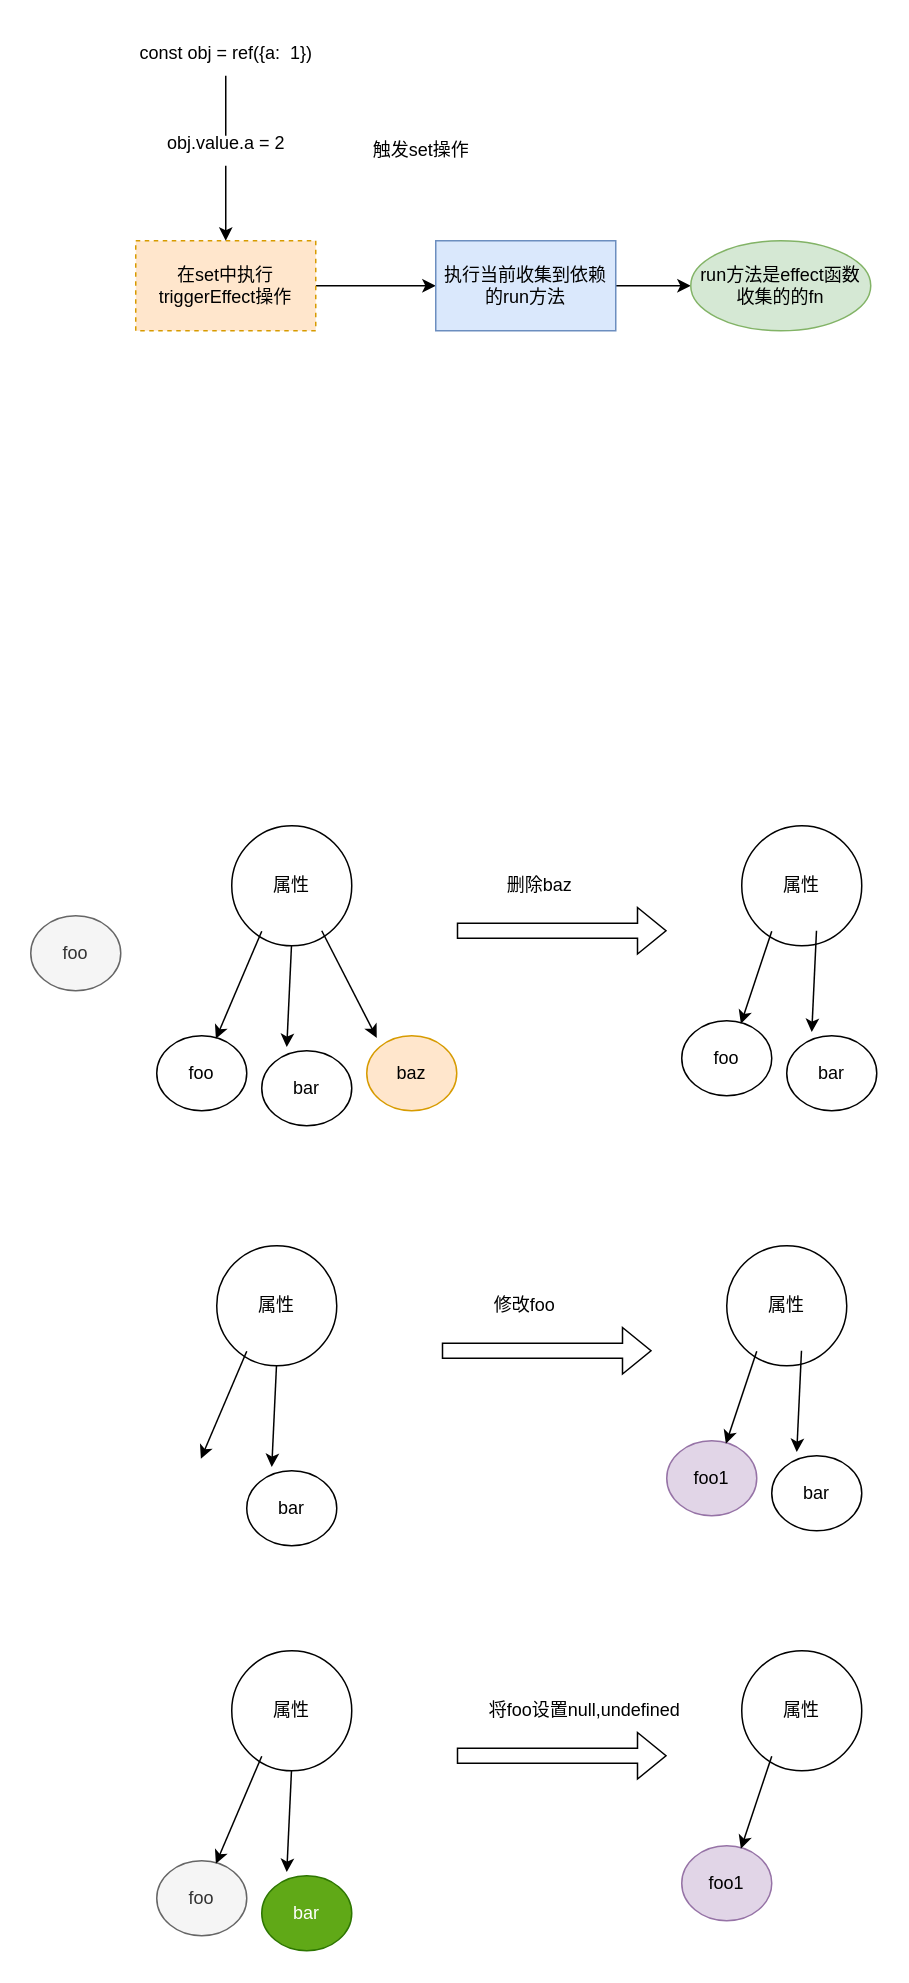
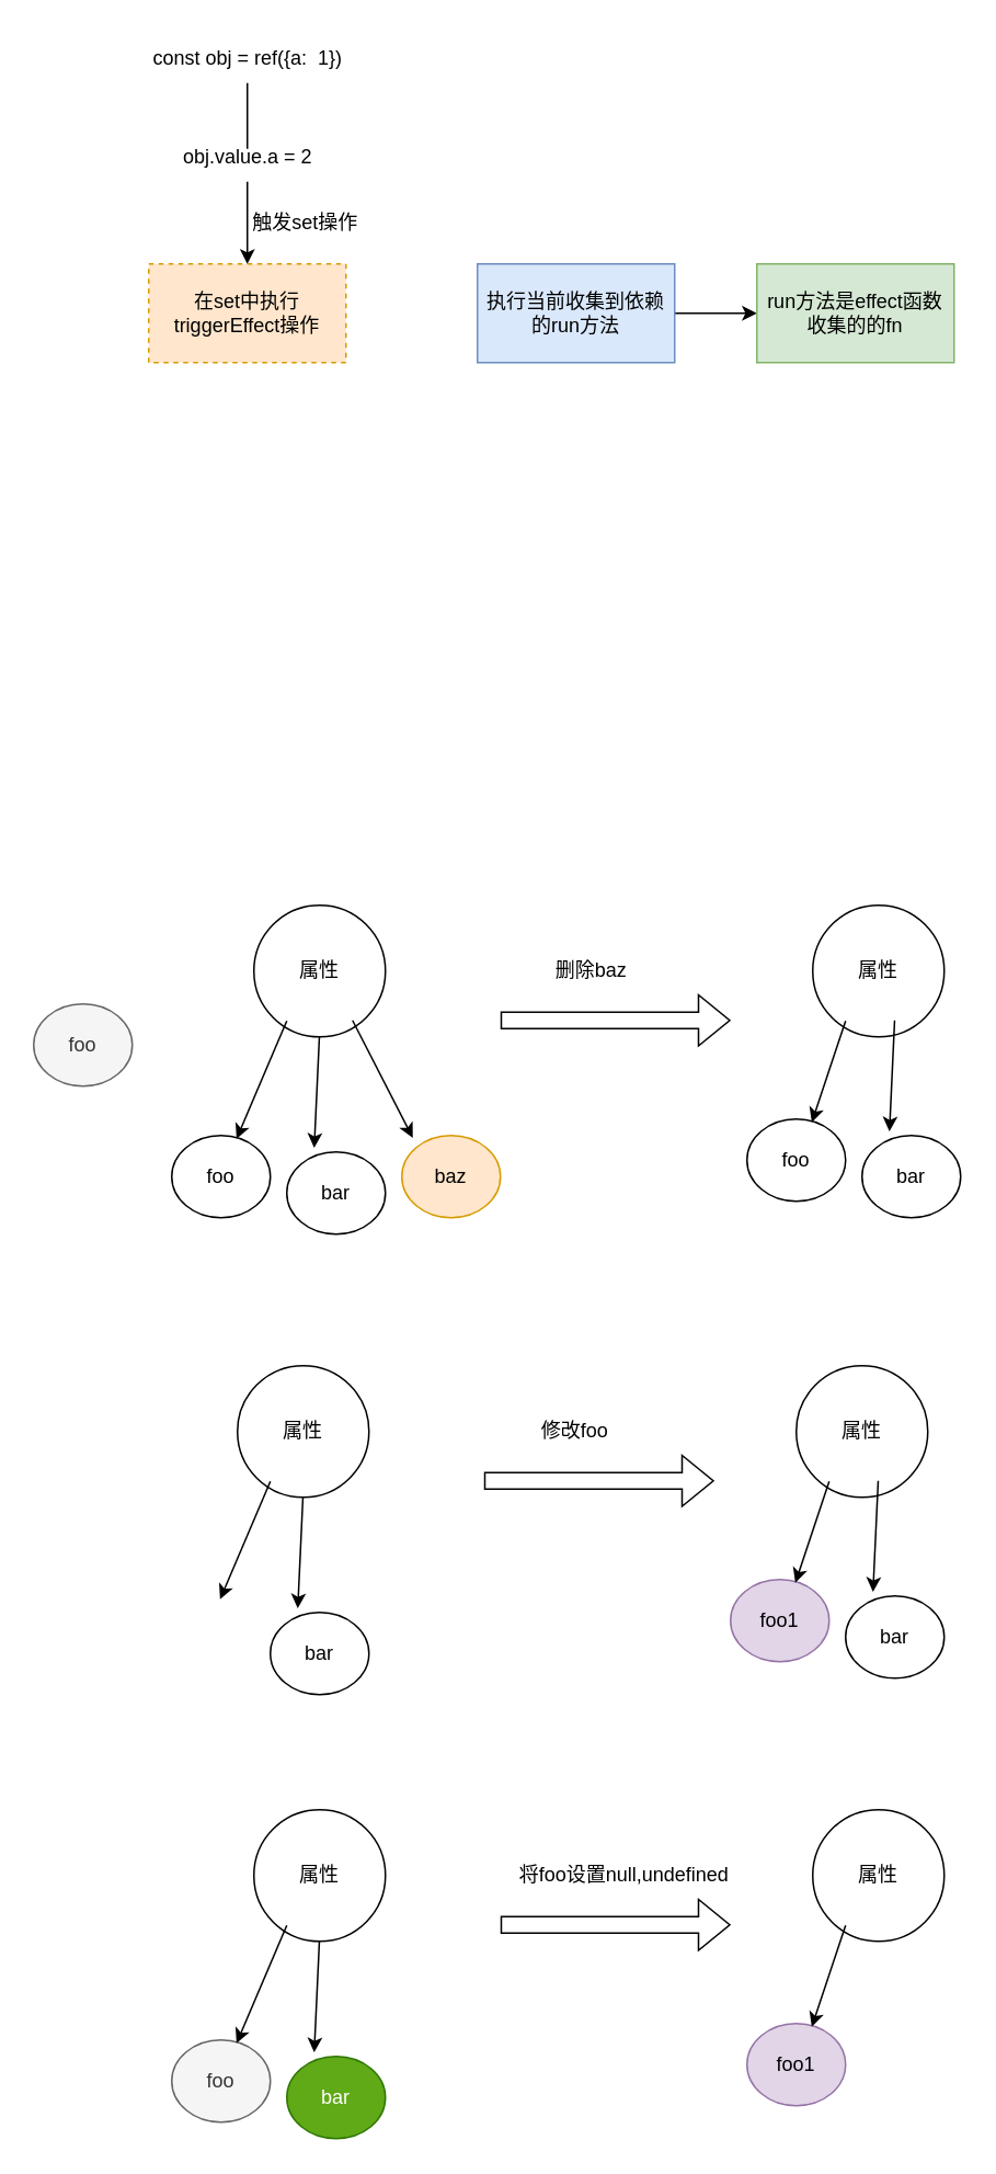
  <mxCell id="0" />
  <mxCell id="1" parent="0" />
  <mxCell id="2" value="const obj = ref({a:&amp;nbsp; 1})" style="text;html=1;align=center;verticalAlign=middle;resizable=0;points=[];autosize=1;strokeColor=none;fillColor=none;" vertex="1" parent="1"><mxGeometry x="80" y="20" width="140" height="30" as="geometry" /></mxCell>
- <mxCell id="3" value="" style="edgeStyle=orthogonalEdgeStyle;rounded=0;orthogonalLoop=1;jettySize=auto;html=1;" edge="1" parent="1" source="4" target="10"><mxGeometry relative="1" as="geometry" /></mxCell>
  <mxCell id="4" value="在set中执行triggerEffect操作" style="whiteSpace=wrap;html=1;fillColor=#ffe6cc;strokeColor=#d79b00;dashed=1;" vertex="1" parent="1"><mxGeometry x="90" y="160" width="120" height="60" as="geometry" /></mxCell>
  <mxCell id="5" style="edgeStyle=orthogonalEdgeStyle;rounded=0;orthogonalLoop=1;jettySize=auto;html=1;entryX=0.5;entryY=0;entryDx=0;entryDy=0;" edge="1" parent="1" source="6" target="4"><mxGeometry relative="1" as="geometry" /></mxCell>
  <mxCell id="6" value="obj.value.a = 2" style="text;html=1;align=center;verticalAlign=middle;resizable=0;points=[];autosize=1;strokeColor=none;fillColor=none;" vertex="1" parent="1"><mxGeometry x="100" y="80" width="100" height="30" as="geometry" /></mxCell>
  <mxCell id="7" value="" style="edgeStyle=orthogonalEdgeStyle;rounded=0;orthogonalLoop=1;jettySize=auto;html=1;endArrow=none;" edge="1" parent="1" source="2"><mxGeometry relative="1" as="geometry"><mxPoint x="150" y="50" as="sourcePoint" /><mxPoint x="150" y="90" as="targetPoint" /></mxGeometry></mxCell>
- <mxCell id="8" value="触发set操作" style="text;html=1;align=center;verticalAlign=middle;resizable=0;points=[];autosize=1;strokeColor=none;fillColor=none;" vertex="1" parent="1"><mxGeometry x="235" y="85" width="90" height="30" as="geometry" /></mxCell>
+ <mxCell id="8" value="触发set操作" style="text;html=1;align=center;verticalAlign=middle;resizable=0;points=[];autosize=1;strokeColor=none;fillColor=none;" vertex="1" parent="1"><mxGeometry x="140" y="120" width="90" height="30" as="geometry" /></mxCell>
  <mxCell id="9" value="" style="edgeStyle=orthogonalEdgeStyle;rounded=0;orthogonalLoop=1;jettySize=auto;html=1;" edge="1" parent="1" source="10" target="11"><mxGeometry relative="1" as="geometry" /></mxCell>
  <mxCell id="10" value="执行当前收集到依赖的run方法" style="whiteSpace=wrap;html=1;fillColor=#dae8fc;strokeColor=#6c8ebf;" vertex="1" parent="1"><mxGeometry x="290" y="160" width="120" height="60" as="geometry" /></mxCell>
- <mxCell id="11" value="run方法是effect函数收集的的fn" style="ellipse;whiteSpace=wrap;html=1;fillColor=#d5e8d4;strokeColor=#82b366;" vertex="1" parent="1"><mxGeometry x="460" y="160" width="120" height="60" as="geometry" /></mxCell>
+ <mxCell id="11" value="run方法是effect函数收集的的fn" style="whiteSpace=wrap;html=1;fillColor=#d5e8d4;strokeColor=#82b366;" vertex="1" parent="1"><mxGeometry x="460" y="160" width="120" height="60" as="geometry" /></mxCell>
  <mxCell id="12" value="属性" style="ellipse;whiteSpace=wrap;html=1;aspect=fixed;" vertex="1" parent="1"><mxGeometry x="154" y="550" width="80" height="80" as="geometry" /></mxCell>
  <mxCell id="13" value="" style="endArrow=classic;html=1;rounded=0;exitX=0.278;exitY=0.921;exitDx=0;exitDy=0;exitPerimeter=0;entryX=0.278;entryY=-0.049;entryDx=0;entryDy=0;entryPerimeter=0;" edge="1" parent="1" target="15"><mxGeometry width="50" height="50" relative="1" as="geometry"><mxPoint x="193.82" y="630" as="sourcePoint" /><mxPoint x="194" y="700" as="targetPoint" /></mxGeometry></mxCell>
  <mxCell id="14" value="" style="endArrow=classic;html=1;rounded=0;entryX=0.111;entryY=0.029;entryDx=0;entryDy=0;entryPerimeter=0;" edge="1" parent="1" target="17"><mxGeometry width="50" height="50" relative="1" as="geometry"><mxPoint x="214" y="620" as="sourcePoint" /><mxPoint x="254" y="680" as="targetPoint" /></mxGeometry></mxCell>
  <mxCell id="15" value="bar" style="ellipse;whiteSpace=wrap;html=1;" vertex="1" parent="1"><mxGeometry x="174" y="700" width="60" height="50" as="geometry" /></mxCell>
  <mxCell id="16" value="foo" style="ellipse;whiteSpace=wrap;html=1;" vertex="1" parent="1"><mxGeometry x="104" y="690" width="60" height="50" as="geometry" /></mxCell>
  <mxCell id="17" value="baz" style="ellipse;whiteSpace=wrap;html=1;fillColor=#ffe6cc;strokeColor=#d79b00;" vertex="1" parent="1"><mxGeometry x="244" y="690" width="60" height="50" as="geometry" /></mxCell>
  <mxCell id="18" value="" style="endArrow=classic;html=1;rounded=0;entryX=0.657;entryY=0.04;entryDx=0;entryDy=0;entryPerimeter=0;exitX=0.25;exitY=0.879;exitDx=0;exitDy=0;exitPerimeter=0;" edge="1" parent="1" source="12" target="16"><mxGeometry width="50" height="50" relative="1" as="geometry"><mxPoint x="174" y="660" as="sourcePoint" /><mxPoint x="224" y="610" as="targetPoint" /></mxGeometry></mxCell>
  <mxCell id="19" value="属性" style="ellipse;whiteSpace=wrap;html=1;aspect=fixed;" vertex="1" parent="1"><mxGeometry x="494" y="550" width="80" height="80" as="geometry" /></mxCell>
  <mxCell id="20" value="" style="endArrow=classic;html=1;rounded=0;exitX=0.278;exitY=0.921;exitDx=0;exitDy=0;exitPerimeter=0;entryX=0.278;entryY=-0.049;entryDx=0;entryDy=0;entryPerimeter=0;" edge="1" parent="1" target="21"><mxGeometry width="50" height="50" relative="1" as="geometry"><mxPoint x="543.82" y="620" as="sourcePoint" /><mxPoint x="544" y="690" as="targetPoint" /></mxGeometry></mxCell>
  <mxCell id="21" value="bar" style="ellipse;whiteSpace=wrap;html=1;" vertex="1" parent="1"><mxGeometry x="524" y="690" width="60" height="50" as="geometry" /></mxCell>
  <mxCell id="22" value="foo" style="ellipse;whiteSpace=wrap;html=1;" vertex="1" parent="1"><mxGeometry x="454" y="680" width="60" height="50" as="geometry" /></mxCell>
  <mxCell id="23" value="" style="endArrow=classic;html=1;rounded=0;entryX=0.657;entryY=0.04;entryDx=0;entryDy=0;entryPerimeter=0;exitX=0.25;exitY=0.879;exitDx=0;exitDy=0;exitPerimeter=0;" edge="1" parent="1" source="19" target="22"><mxGeometry width="50" height="50" relative="1" as="geometry"><mxPoint x="524" y="650" as="sourcePoint" /><mxPoint x="574" y="600" as="targetPoint" /></mxGeometry></mxCell>
  <mxCell id="24" value="" style="shape=flexArrow;endArrow=classic;html=1;rounded=0;" edge="1" parent="1"><mxGeometry width="50" height="50" relative="1" as="geometry"><mxPoint x="304" y="620" as="sourcePoint" /><mxPoint x="444" y="620" as="targetPoint" /></mxGeometry></mxCell>
  <mxCell id="25" value="删除baz" style="text;html=1;align=center;verticalAlign=middle;resizable=0;points=[];autosize=1;strokeColor=none;fillColor=none;" vertex="1" parent="1"><mxGeometry x="324" y="575" width="70" height="30" as="geometry" /></mxCell>
  <mxCell id="26" value="属性" style="ellipse;whiteSpace=wrap;html=1;aspect=fixed;" vertex="1" parent="1"><mxGeometry x="144" y="830" width="80" height="80" as="geometry" /></mxCell>
  <mxCell id="27" value="" style="endArrow=classic;html=1;rounded=0;exitX=0.278;exitY=0.921;exitDx=0;exitDy=0;exitPerimeter=0;entryX=0.278;entryY=-0.049;entryDx=0;entryDy=0;entryPerimeter=0;" edge="1" parent="1" target="28"><mxGeometry width="50" height="50" relative="1" as="geometry"><mxPoint x="183.82" y="910" as="sourcePoint" /><mxPoint x="184" y="980" as="targetPoint" /></mxGeometry></mxCell>
  <mxCell id="28" value="bar" style="ellipse;whiteSpace=wrap;html=1;" vertex="1" parent="1"><mxGeometry x="164" y="980" width="60" height="50" as="geometry" /></mxCell>
  <mxCell id="29" value="foo" style="ellipse;whiteSpace=wrap;html=1;fillColor=#f5f5f5;fontColor=#333333;strokeColor=#666666;" vertex="1" parent="1"><mxGeometry x="20" y="610" width="60" height="50" as="geometry" /></mxCell>
  <mxCell id="30" value="" style="endArrow=classic;html=1;rounded=0;entryX=0.657;entryY=0.04;entryDx=0;entryDy=0;entryPerimeter=0;exitX=0.25;exitY=0.879;exitDx=0;exitDy=0;exitPerimeter=0;" edge="1" parent="1" source="26"><mxGeometry width="50" height="50" relative="1" as="geometry"><mxPoint x="164" y="940" as="sourcePoint" /><mxPoint x="133.42" y="972" as="targetPoint" /></mxGeometry></mxCell>
  <mxCell id="31" value="属性" style="ellipse;whiteSpace=wrap;html=1;aspect=fixed;" vertex="1" parent="1"><mxGeometry x="484" y="830" width="80" height="80" as="geometry" /></mxCell>
  <mxCell id="32" value="" style="endArrow=classic;html=1;rounded=0;exitX=0.278;exitY=0.921;exitDx=0;exitDy=0;exitPerimeter=0;entryX=0.278;entryY=-0.049;entryDx=0;entryDy=0;entryPerimeter=0;" edge="1" parent="1" target="33"><mxGeometry width="50" height="50" relative="1" as="geometry"><mxPoint x="533.82" y="900" as="sourcePoint" /><mxPoint x="534" y="970" as="targetPoint" /></mxGeometry></mxCell>
  <mxCell id="33" value="bar" style="ellipse;whiteSpace=wrap;html=1;" vertex="1" parent="1"><mxGeometry x="514" y="970" width="60" height="50" as="geometry" /></mxCell>
  <mxCell id="34" value="foo1" style="ellipse;whiteSpace=wrap;html=1;fillColor=#e1d5e7;strokeColor=#9673a6;" vertex="1" parent="1"><mxGeometry x="444" y="960" width="60" height="50" as="geometry" /></mxCell>
  <mxCell id="35" value="" style="endArrow=classic;html=1;rounded=0;entryX=0.657;entryY=0.04;entryDx=0;entryDy=0;entryPerimeter=0;exitX=0.25;exitY=0.879;exitDx=0;exitDy=0;exitPerimeter=0;" edge="1" parent="1" source="31" target="34"><mxGeometry width="50" height="50" relative="1" as="geometry"><mxPoint x="514" y="930" as="sourcePoint" /><mxPoint x="564" y="880" as="targetPoint" /></mxGeometry></mxCell>
  <mxCell id="36" value="" style="shape=flexArrow;endArrow=classic;html=1;rounded=0;" edge="1" parent="1"><mxGeometry width="50" height="50" relative="1" as="geometry"><mxPoint x="294" y="900" as="sourcePoint" /><mxPoint x="434" y="900" as="targetPoint" /></mxGeometry></mxCell>
  <mxCell id="37" value="修改foo" style="text;html=1;align=center;verticalAlign=middle;resizable=0;points=[];autosize=1;strokeColor=none;fillColor=none;" vertex="1" parent="1"><mxGeometry x="319" y="855" width="60" height="30" as="geometry" /></mxCell>
  <mxCell id="38" value="属性" style="ellipse;whiteSpace=wrap;html=1;aspect=fixed;" vertex="1" parent="1"><mxGeometry x="154" y="1100" width="80" height="80" as="geometry" /></mxCell>
  <mxCell id="39" value="" style="endArrow=classic;html=1;rounded=0;exitX=0.278;exitY=0.921;exitDx=0;exitDy=0;exitPerimeter=0;entryX=0.278;entryY=-0.049;entryDx=0;entryDy=0;entryPerimeter=0;" edge="1" parent="1" target="40"><mxGeometry width="50" height="50" relative="1" as="geometry"><mxPoint x="193.82" y="1180" as="sourcePoint" /><mxPoint x="194" y="1250" as="targetPoint" /></mxGeometry></mxCell>
  <mxCell id="40" value="bar" style="ellipse;whiteSpace=wrap;html=1;fillColor=#60a917;fontColor=#ffffff;strokeColor=#2D7600;" vertex="1" parent="1"><mxGeometry x="174" y="1250" width="60" height="50" as="geometry" /></mxCell>
  <mxCell id="41" value="foo" style="ellipse;whiteSpace=wrap;html=1;fillColor=#f5f5f5;fontColor=#333333;strokeColor=#666666;" vertex="1" parent="1"><mxGeometry x="104" y="1240" width="60" height="50" as="geometry" /></mxCell>
  <mxCell id="42" value="" style="endArrow=classic;html=1;rounded=0;entryX=0.657;entryY=0.04;entryDx=0;entryDy=0;entryPerimeter=0;exitX=0.25;exitY=0.879;exitDx=0;exitDy=0;exitPerimeter=0;" edge="1" parent="1" source="38" target="41"><mxGeometry width="50" height="50" relative="1" as="geometry"><mxPoint x="174" y="1210" as="sourcePoint" /><mxPoint x="224" y="1160" as="targetPoint" /></mxGeometry></mxCell>
  <mxCell id="43" value="属性" style="ellipse;whiteSpace=wrap;html=1;aspect=fixed;" vertex="1" parent="1"><mxGeometry x="494" y="1100" width="80" height="80" as="geometry" /></mxCell>
  <mxCell id="44" value="foo1" style="ellipse;whiteSpace=wrap;html=1;fillColor=#e1d5e7;strokeColor=#9673a6;" vertex="1" parent="1"><mxGeometry x="454" y="1230" width="60" height="50" as="geometry" /></mxCell>
  <mxCell id="45" value="" style="endArrow=classic;html=1;rounded=0;entryX=0.657;entryY=0.04;entryDx=0;entryDy=0;entryPerimeter=0;exitX=0.25;exitY=0.879;exitDx=0;exitDy=0;exitPerimeter=0;" edge="1" parent="1" source="43" target="44"><mxGeometry width="50" height="50" relative="1" as="geometry"><mxPoint x="524" y="1200" as="sourcePoint" /><mxPoint x="574" y="1150" as="targetPoint" /></mxGeometry></mxCell>
  <mxCell id="46" value="" style="shape=flexArrow;endArrow=classic;html=1;rounded=0;" edge="1" parent="1"><mxGeometry width="50" height="50" relative="1" as="geometry"><mxPoint x="304" y="1170" as="sourcePoint" /><mxPoint x="444" y="1170" as="targetPoint" /></mxGeometry></mxCell>
- <mxCell id="47" value="将foo设置null,undefined" style="text;html=1;align=center;verticalAlign=middle;resizable=0;points=[];autosize=1;strokeColor=none;fillColor=none;" vertex="1" parent="1"><mxGeometry x="314" y="1125" width="150" height="30" as="geometry" /></mxCell>
+ <mxCell id="47" value="将foo设置null,undefined" style="text;html=1;align=center;verticalAlign=middle;resizable=0;points=[];autosize=1;strokeColor=none;fillColor=none;" vertex="1" parent="1"><mxGeometry x="304" y="1125" width="150" height="30" as="geometry" /></mxCell>
